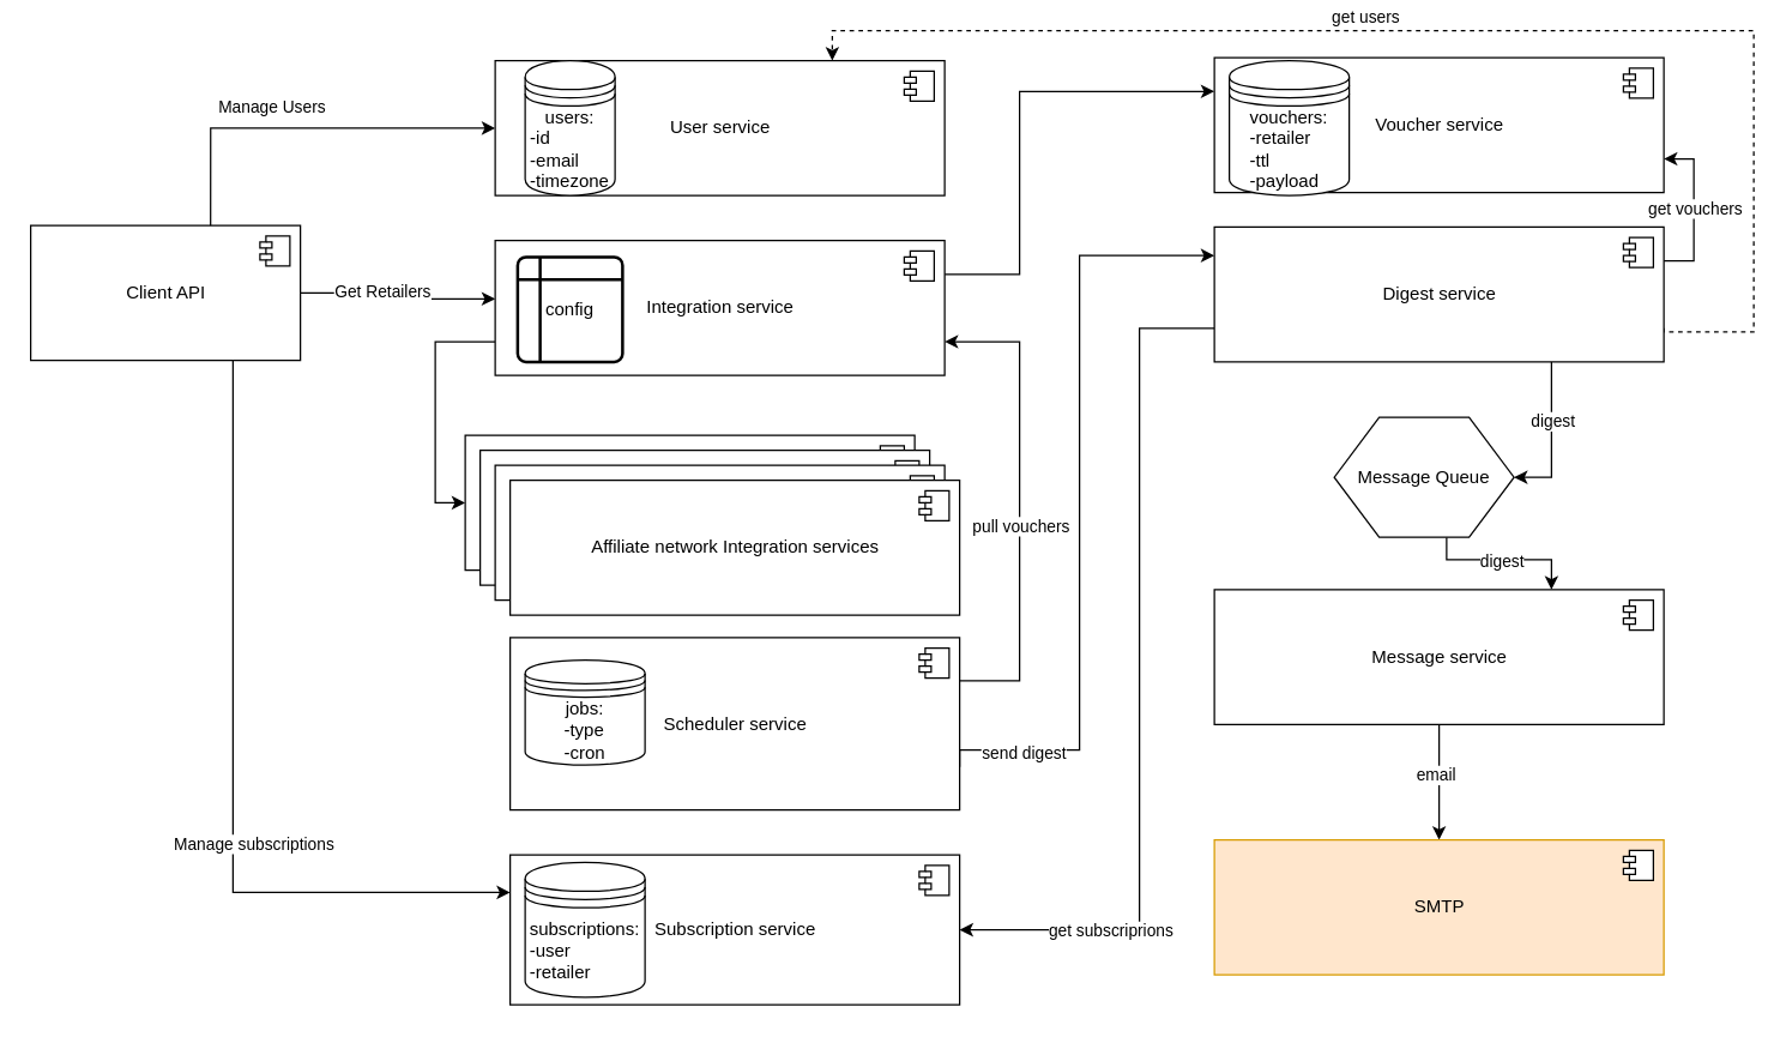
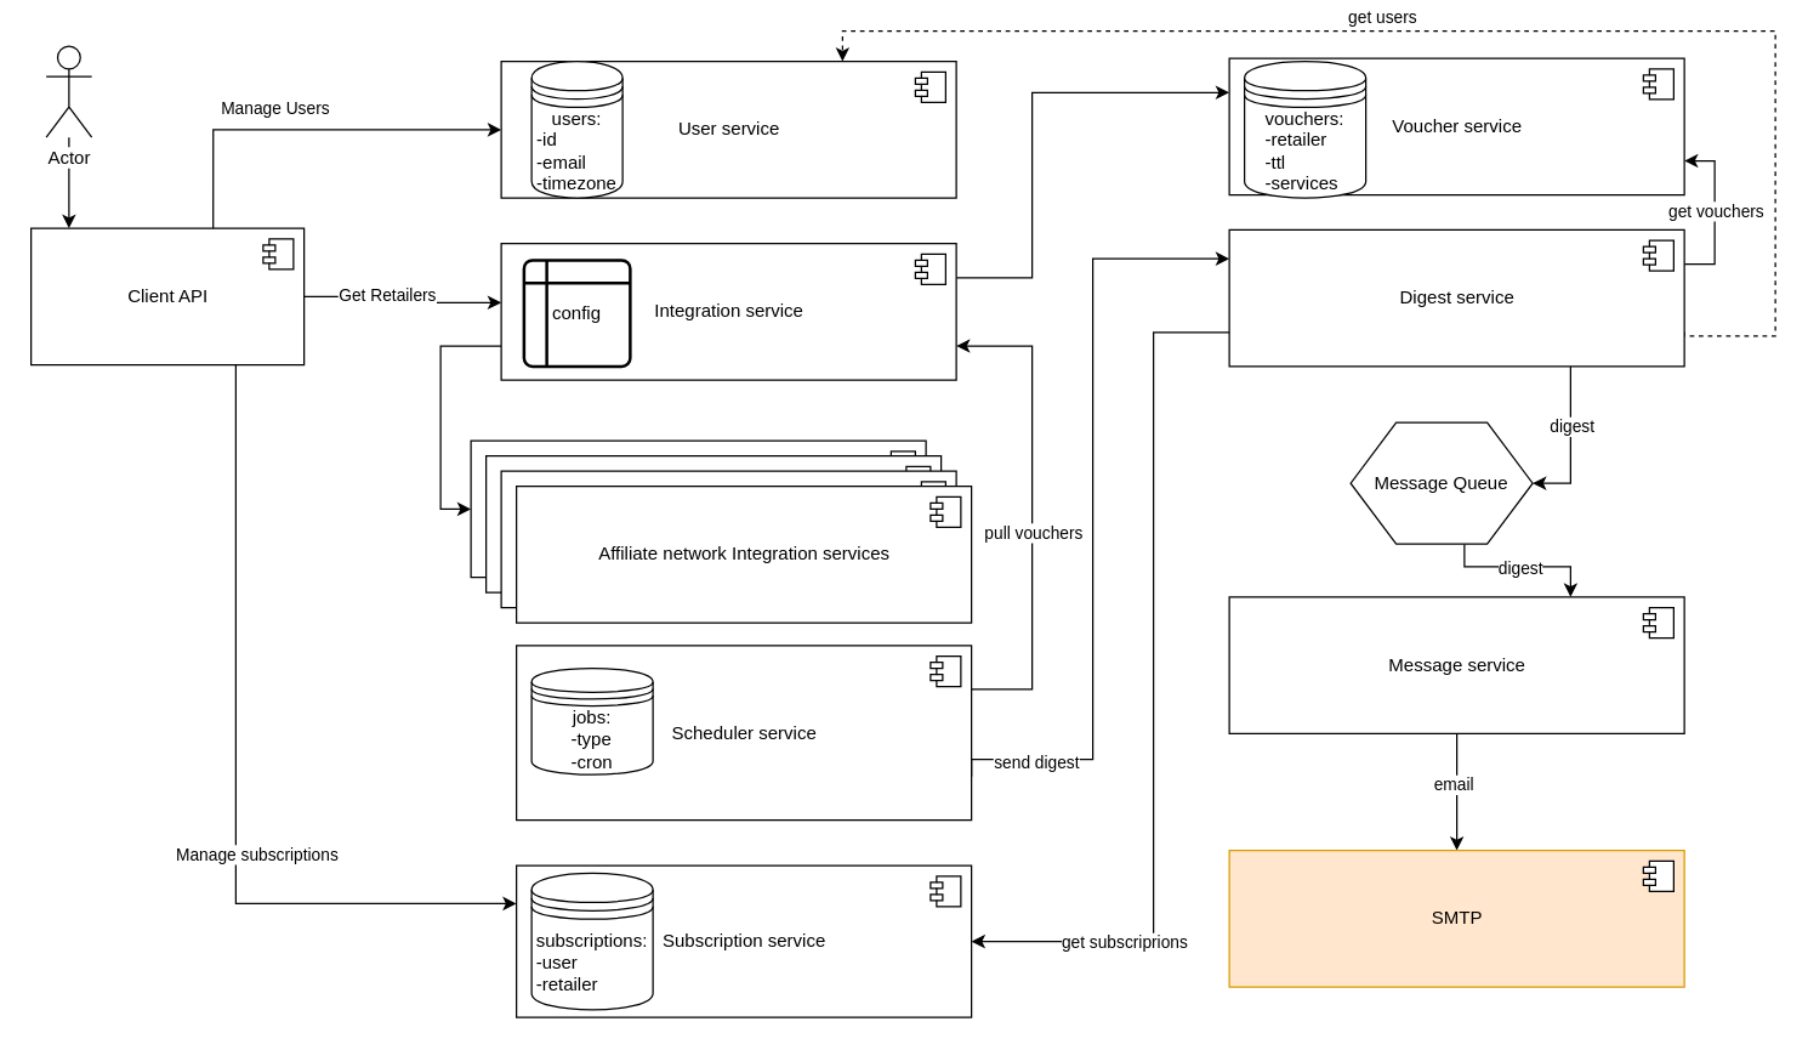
  <mxCell id="0" />
  <mxCell id="1" parent="0" />
  <mxCell id="2" style="edgeStyle=orthogonalEdgeStyle;rounded=0;orthogonalLoop=1;jettySize=auto;html=1;exitX=0.667;exitY=0.011;exitDx=0;exitDy=0;entryX=0;entryY=0.5;entryDx=0;entryDy=0;exitPerimeter=0;" edge="1" parent="1" source="7" target="9"><mxGeometry relative="1" as="geometry" /></mxCell>
  <mxCell id="3" value="Manage Users" style="edgeLabel;html=1;align=center;verticalAlign=middle;resizable=0;points=[];" vertex="1" connectable="0" parent="2"><mxGeometry x="-0.173" relative="1" as="geometry"><mxPoint y="-15" as="offset" /></mxGeometry></mxCell>
  <mxCell id="4" value="Manage subscriptions" style="edgeStyle=orthogonalEdgeStyle;rounded=0;orthogonalLoop=1;jettySize=auto;html=1;exitX=0.75;exitY=1;exitDx=0;exitDy=0;entryX=0;entryY=0.25;entryDx=0;entryDy=0;" edge="1" parent="1" source="7" target="11"><mxGeometry x="0.192" y="13" relative="1" as="geometry"><mxPoint x="1" y="1" as="offset" /></mxGeometry></mxCell>
  <mxCell id="5" style="edgeStyle=orthogonalEdgeStyle;rounded=0;orthogonalLoop=1;jettySize=auto;html=1;exitX=1;exitY=0.5;exitDx=0;exitDy=0;entryX=0;entryY=0.433;entryDx=0;entryDy=0;entryPerimeter=0;" edge="1" parent="1" source="7" target="24"><mxGeometry relative="1" as="geometry" /></mxCell>
  <mxCell id="6" value="Get Retailers" style="edgeLabel;html=1;align=center;verticalAlign=middle;resizable=0;points=[];" vertex="1" connectable="0" parent="5"><mxGeometry x="-0.194" y="2" relative="1" as="geometry"><mxPoint as="offset" /></mxGeometry></mxCell>
  <mxCell id="7" value="Client API" style="html=1;dropTarget=0;" vertex="1" parent="1"><mxGeometry x="20" y="150" width="180" height="90" as="geometry" /></mxCell>
  <mxCell id="8" value="" style="shape=component;jettyWidth=8;jettyHeight=4;" vertex="1" parent="7"><mxGeometry x="1" width="20" height="20" relative="1" as="geometry"><mxPoint x="-27" y="7" as="offset" /></mxGeometry></mxCell>
  <mxCell id="9" value="User service&lt;b&gt;&lt;br&gt;&lt;/b&gt;" style="html=1;dropTarget=0;" vertex="1" parent="1"><mxGeometry x="330" y="40" width="300" height="90" as="geometry" /></mxCell>
  <mxCell id="10" value="" style="shape=component;jettyWidth=8;jettyHeight=4;" vertex="1" parent="9"><mxGeometry x="1" width="20" height="20" relative="1" as="geometry"><mxPoint x="-27" y="7" as="offset" /></mxGeometry></mxCell>
  <mxCell id="11" value="Subscription service&lt;b&gt;&lt;br&gt;&lt;/b&gt;" style="html=1;dropTarget=0;" vertex="1" parent="1"><mxGeometry x="340" y="570" width="300" height="100" as="geometry" /></mxCell>
  <mxCell id="12" value="" style="shape=component;jettyWidth=8;jettyHeight=4;" vertex="1" parent="11"><mxGeometry x="1" width="20" height="20" relative="1" as="geometry"><mxPoint x="-27" y="7" as="offset" /></mxGeometry></mxCell>
  <mxCell id="13" style="edgeStyle=orthogonalEdgeStyle;rounded=0;orthogonalLoop=1;jettySize=auto;html=1;exitX=1;exitY=0.75;exitDx=0;exitDy=0;" edge="1" parent="1" source="17" target="48"><mxGeometry relative="1" as="geometry"><Array as="points"><mxPoint x="640" y="500" /><mxPoint x="720" y="500" /><mxPoint x="720" y="170" /></Array></mxGeometry></mxCell>
  <mxCell id="14" value="send digest" style="edgeLabel;html=1;align=center;verticalAlign=middle;resizable=0;points=[];" vertex="1" connectable="0" parent="13"><mxGeometry x="-0.787" relative="1" as="geometry"><mxPoint y="1" as="offset" /></mxGeometry></mxCell>
  <mxCell id="15" style="edgeStyle=orthogonalEdgeStyle;rounded=0;orthogonalLoop=1;jettySize=auto;html=1;exitX=1;exitY=0.25;exitDx=0;exitDy=0;entryX=1;entryY=0.75;entryDx=0;entryDy=0;" edge="1" parent="1" source="17" target="24"><mxGeometry relative="1" as="geometry"><mxPoint x="650" y="350" as="targetPoint" /><Array as="points"><mxPoint x="680" y="454" /><mxPoint x="680" y="228" /></Array></mxGeometry></mxCell>
  <mxCell id="16" value="pull vouchers" style="edgeLabel;html=1;align=center;verticalAlign=middle;resizable=0;points=[];" vertex="1" connectable="0" parent="15"><mxGeometry x="-0.019" relative="1" as="geometry"><mxPoint y="11.5" as="offset" /></mxGeometry></mxCell>
  <mxCell id="17" value="Scheduler service&lt;b&gt;&lt;br&gt;&lt;/b&gt;" style="html=1;dropTarget=0;" vertex="1" parent="1"><mxGeometry x="340" y="425" width="300" height="115" as="geometry" /></mxCell>
  <mxCell id="18" value="" style="shape=component;jettyWidth=8;jettyHeight=4;" vertex="1" parent="17"><mxGeometry x="1" width="20" height="20" relative="1" as="geometry"><mxPoint x="-27" y="7" as="offset" /></mxGeometry></mxCell>
  <mxCell id="19" style="edgeStyle=orthogonalEdgeStyle;rounded=0;orthogonalLoop=1;jettySize=auto;html=1;exitX=0.625;exitY=1;exitDx=0;exitDy=0;entryX=0.75;entryY=0;entryDx=0;entryDy=0;" edge="1" parent="1" source="21" target="52"><mxGeometry relative="1" as="geometry"><Array as="points"><mxPoint x="965" y="373" /><mxPoint x="1035" y="373" /></Array></mxGeometry></mxCell>
  <mxCell id="20" value="digest" style="edgeLabel;html=1;align=center;verticalAlign=middle;resizable=0;points=[];" vertex="1" connectable="0" parent="19"><mxGeometry x="-0.029" relative="1" as="geometry"><mxPoint as="offset" /></mxGeometry></mxCell>
  <mxCell id="21" value="Message Queue" style="shape=hexagon;perimeter=hexagonPerimeter2;whiteSpace=wrap;html=1;" vertex="1" parent="1"><mxGeometry x="890" y="278" width="120" height="80" as="geometry" /></mxCell>
  <mxCell id="22" style="edgeStyle=orthogonalEdgeStyle;rounded=0;orthogonalLoop=1;jettySize=auto;html=1;exitX=0;exitY=0.75;exitDx=0;exitDy=0;entryX=0;entryY=0.5;entryDx=0;entryDy=0;" edge="1" parent="1" source="24" target="30"><mxGeometry relative="1" as="geometry" /></mxCell>
  <mxCell id="23" style="edgeStyle=orthogonalEdgeStyle;rounded=0;orthogonalLoop=1;jettySize=auto;html=1;exitX=1;exitY=0.25;exitDx=0;exitDy=0;entryX=0;entryY=0.25;entryDx=0;entryDy=0;" edge="1" parent="1" source="24" target="38"><mxGeometry relative="1" as="geometry"><Array as="points"><mxPoint x="680" y="183" /><mxPoint x="680" y="61" /></Array></mxGeometry></mxCell>
  <mxCell id="24" value="Integration service&lt;b&gt;&lt;br&gt;&lt;/b&gt;" style="html=1;dropTarget=0;" vertex="1" parent="1"><mxGeometry x="330" y="160" width="300" height="90" as="geometry" /></mxCell>
  <mxCell id="25" value="" style="shape=component;jettyWidth=8;jettyHeight=4;" vertex="1" parent="24"><mxGeometry x="1" width="20" height="20" relative="1" as="geometry"><mxPoint x="-27" y="7" as="offset" /></mxGeometry></mxCell>
  <mxCell id="26" value="users:&lt;br&gt;&lt;div style=&quot;text-align: left&quot;&gt;-id&lt;/div&gt;&lt;div style=&quot;text-align: left&quot;&gt;-email&lt;/div&gt;&lt;div style=&quot;text-align: left&quot;&gt;-timezone&lt;/div&gt;" style="shape=datastore;whiteSpace=wrap;html=1;" vertex="1" parent="1"><mxGeometry x="350" y="40" width="60" height="90" as="geometry" /></mxCell>
  <mxCell id="27" value="subscriptions:&lt;br&gt;&lt;div style=&quot;text-align: left&quot;&gt;-user&lt;/div&gt;&lt;div style=&quot;text-align: left&quot;&gt;-retailer&lt;/div&gt;" style="shape=datastore;whiteSpace=wrap;html=1;" vertex="1" parent="1"><mxGeometry x="350" y="575" width="80" height="90" as="geometry" /></mxCell>
  <mxCell id="28" value="jobs:&lt;br&gt;&lt;div style=&quot;text-align: left&quot;&gt;-type&lt;/div&gt;&lt;div style=&quot;text-align: left&quot;&gt;-cron&lt;/div&gt;" style="shape=datastore;whiteSpace=wrap;html=1;" vertex="1" parent="1"><mxGeometry x="350" y="440" width="80" height="70" as="geometry" /></mxCell>
  <mxCell id="29" value="" style="group" vertex="1" connectable="0" parent="1"><mxGeometry x="310" y="290" width="330" height="120" as="geometry" /></mxCell>
  <mxCell id="30" value="Integration service&lt;b&gt;&lt;br&gt;&lt;/b&gt;" style="html=1;dropTarget=0;" vertex="1" parent="29"><mxGeometry width="300" height="90" as="geometry" /></mxCell>
  <mxCell id="31" value="" style="shape=component;jettyWidth=8;jettyHeight=4;" vertex="1" parent="30"><mxGeometry x="1" width="20" height="20" relative="1" as="geometry"><mxPoint x="-27" y="7" as="offset" /></mxGeometry></mxCell>
  <mxCell id="32" value="Integration service&lt;b&gt;&lt;br&gt;&lt;/b&gt;" style="html=1;dropTarget=0;" vertex="1" parent="29"><mxGeometry x="10" y="10" width="300" height="90" as="geometry" /></mxCell>
  <mxCell id="33" value="" style="shape=component;jettyWidth=8;jettyHeight=4;" vertex="1" parent="32"><mxGeometry x="1" width="20" height="20" relative="1" as="geometry"><mxPoint x="-27" y="7" as="offset" /></mxGeometry></mxCell>
  <mxCell id="34" value="Integration service&lt;b&gt;&lt;br&gt;&lt;/b&gt;" style="html=1;dropTarget=0;" vertex="1" parent="29"><mxGeometry x="20" y="20" width="300" height="90" as="geometry" /></mxCell>
  <mxCell id="35" value="" style="shape=component;jettyWidth=8;jettyHeight=4;" vertex="1" parent="34"><mxGeometry x="1" width="20" height="20" relative="1" as="geometry"><mxPoint x="-27" y="7" as="offset" /></mxGeometry></mxCell>
  <mxCell id="36" value="Affiliate network&amp;nbsp;Integration services&lt;b&gt;&lt;br&gt;&lt;/b&gt;" style="html=1;dropTarget=0;" vertex="1" parent="29"><mxGeometry x="30" y="30" width="300" height="90" as="geometry" /></mxCell>
  <mxCell id="37" value="" style="shape=component;jettyWidth=8;jettyHeight=4;" vertex="1" parent="36"><mxGeometry x="1" width="20" height="20" relative="1" as="geometry"><mxPoint x="-27" y="7" as="offset" /></mxGeometry></mxCell>
  <mxCell id="38" value="Voucher service&lt;b&gt;&lt;br&gt;&lt;/b&gt;" style="html=1;dropTarget=0;" vertex="1" parent="1"><mxGeometry x="810" y="38" width="300" height="90" as="geometry" /></mxCell>
  <mxCell id="39" value="" style="shape=component;jettyWidth=8;jettyHeight=4;" vertex="1" parent="38"><mxGeometry x="1" width="20" height="20" relative="1" as="geometry"><mxPoint x="-27" y="7" as="offset" /></mxGeometry></mxCell>
  <mxCell id="40" style="edgeStyle=orthogonalEdgeStyle;rounded=0;orthogonalLoop=1;jettySize=auto;html=1;exitX=1;exitY=0.25;exitDx=0;exitDy=0;entryX=1;entryY=0.75;entryDx=0;entryDy=0;" edge="1" parent="1" source="48" target="38"><mxGeometry relative="1" as="geometry" /></mxCell>
  <mxCell id="41" value="get vouchers" style="edgeLabel;html=1;align=center;verticalAlign=middle;resizable=0;points=[];" vertex="1" connectable="0" parent="40"><mxGeometry x="0.083" relative="1" as="geometry"><mxPoint y="2.5" as="offset" /></mxGeometry></mxCell>
  <mxCell id="42" style="edgeStyle=orthogonalEdgeStyle;rounded=0;orthogonalLoop=1;jettySize=auto;html=1;exitX=0.75;exitY=1;exitDx=0;exitDy=0;entryX=1;entryY=0.5;entryDx=0;entryDy=0;" edge="1" parent="1" source="48" target="21"><mxGeometry relative="1" as="geometry" /></mxCell>
  <mxCell id="43" value="digest" style="edgeLabel;html=1;align=center;verticalAlign=middle;resizable=0;points=[];" vertex="1" connectable="0" parent="42"><mxGeometry x="-0.235" relative="1" as="geometry"><mxPoint as="offset" /></mxGeometry></mxCell>
  <mxCell id="44" style="edgeStyle=orthogonalEdgeStyle;rounded=0;orthogonalLoop=1;jettySize=auto;html=1;exitX=1;exitY=0.75;exitDx=0;exitDy=0;entryX=0.75;entryY=0;entryDx=0;entryDy=0;dashed=1;" edge="1" parent="1" source="48" target="9"><mxGeometry relative="1" as="geometry"><Array as="points"><mxPoint x="1110" y="221" /><mxPoint x="1170" y="221" /><mxPoint x="1170" y="20" /><mxPoint x="555" y="20" /></Array></mxGeometry></mxCell>
  <mxCell id="45" value="get users" style="edgeLabel;html=1;align=center;verticalAlign=middle;resizable=0;points=[];" vertex="1" connectable="0" parent="44"><mxGeometry x="-0.529" y="-1" relative="1" as="geometry"><mxPoint x="-261" y="-61.5" as="offset" /></mxGeometry></mxCell>
  <mxCell id="46" style="edgeStyle=orthogonalEdgeStyle;rounded=0;orthogonalLoop=1;jettySize=auto;html=1;exitX=0;exitY=0.75;exitDx=0;exitDy=0;entryX=1;entryY=0.5;entryDx=0;entryDy=0;" edge="1" parent="1" source="48" target="11"><mxGeometry relative="1" as="geometry"><Array as="points"><mxPoint x="760" y="219" /><mxPoint x="760" y="620" /></Array></mxGeometry></mxCell>
  <mxCell id="47" value="get subscriprions" style="edgeLabel;html=1;align=center;verticalAlign=middle;resizable=0;points=[];" vertex="1" connectable="0" parent="46"><mxGeometry x="-0.722" relative="1" as="geometry"><mxPoint x="-20" y="372.5" as="offset" /></mxGeometry></mxCell>
  <mxCell id="48" value="Digest service&lt;b&gt;&lt;br&gt;&lt;/b&gt;" style="html=1;dropTarget=0;" vertex="1" parent="1"><mxGeometry x="810" y="151" width="300" height="90" as="geometry" /></mxCell>
  <mxCell id="49" value="" style="shape=component;jettyWidth=8;jettyHeight=4;" vertex="1" parent="48"><mxGeometry x="1" width="20" height="20" relative="1" as="geometry"><mxPoint x="-27" y="7" as="offset" /></mxGeometry></mxCell>
  <mxCell id="50" style="edgeStyle=orthogonalEdgeStyle;rounded=0;orthogonalLoop=1;jettySize=auto;html=1;exitX=0.5;exitY=1;exitDx=0;exitDy=0;entryX=0.5;entryY=0;entryDx=0;entryDy=0;" edge="1" parent="1" source="52" target="54"><mxGeometry relative="1" as="geometry" /></mxCell>
  <mxCell id="51" value="email" style="edgeLabel;html=1;align=center;verticalAlign=middle;resizable=0;points=[];" vertex="1" connectable="0" parent="50"><mxGeometry x="-0.153" y="-3" relative="1" as="geometry"><mxPoint as="offset" /></mxGeometry></mxCell>
  <mxCell id="52" value="Message service&lt;b&gt;&lt;br&gt;&lt;/b&gt;" style="html=1;dropTarget=0;" vertex="1" parent="1"><mxGeometry x="810" y="393" width="300" height="90" as="geometry" /></mxCell>
  <mxCell id="53" value="" style="shape=component;jettyWidth=8;jettyHeight=4;" vertex="1" parent="52"><mxGeometry x="1" width="20" height="20" relative="1" as="geometry"><mxPoint x="-27" y="7" as="offset" /></mxGeometry></mxCell>
  <mxCell id="54" value="SMTP&lt;b&gt;&lt;br&gt;&lt;/b&gt;" style="html=1;dropTarget=0;fillColor=#ffe6cc;strokeColor=#d79b00;" vertex="1" parent="1"><mxGeometry x="810" y="560" width="300" height="90" as="geometry" /></mxCell>
  <mxCell id="55" value="" style="shape=component;jettyWidth=8;jettyHeight=4;" vertex="1" parent="54"><mxGeometry x="1" width="20" height="20" relative="1" as="geometry"><mxPoint x="-27" y="7" as="offset" /></mxGeometry></mxCell>
- <mxCell id="58" value="vouchers:&lt;br&gt;&lt;div style=&quot;text-align: left&quot;&gt;-retailer&lt;/div&gt;&lt;div style=&quot;text-align: left&quot;&gt;-ttl&lt;/div&gt;&lt;div style=&quot;text-align: left&quot;&gt;-payload&lt;/div&gt;" style="shape=datastore;whiteSpace=wrap;html=1;" vertex="1" parent="1"><mxGeometry x="820" y="40" width="80" height="90" as="geometry" /></mxCell>
+ <mxCell id="56" value="" style="edgeStyle=orthogonalEdgeStyle;rounded=0;orthogonalLoop=1;jettySize=auto;html=1;" edge="1" parent="1" source="57" target="7"><mxGeometry relative="1" as="geometry"><Array as="points"><mxPoint x="45" y="140" /><mxPoint x="45" y="140" /></Array></mxGeometry></mxCell>
+ <mxCell id="57" value="Actor" style="shape=umlActor;verticalLabelPosition=bottom;labelBackgroundColor=#ffffff;verticalAlign=top;html=1;" vertex="1" parent="1"><mxGeometry x="30" y="30" width="30" height="60" as="geometry" /></mxCell>
+ <mxCell id="58" value="vouchers:&lt;br&gt;&lt;div style=&quot;text-align: left&quot;&gt;-retailer&lt;/div&gt;&lt;div style=&quot;text-align: left&quot;&gt;-ttl&lt;/div&gt;&lt;div style=&quot;text-align: left&quot;&gt;-services&lt;/div&gt;" style="shape=datastore;whiteSpace=wrap;html=1;" vertex="1" parent="1"><mxGeometry x="820" y="40" width="80" height="90" as="geometry" /></mxCell>
  <mxCell id="59" value="config" style="shape=internalStorage;whiteSpace=wrap;html=1;dx=15;dy=15;rounded=1;arcSize=8;strokeWidth=2;" vertex="1" parent="1"><mxGeometry x="345" y="171" width="70" height="70" as="geometry" /></mxCell>
